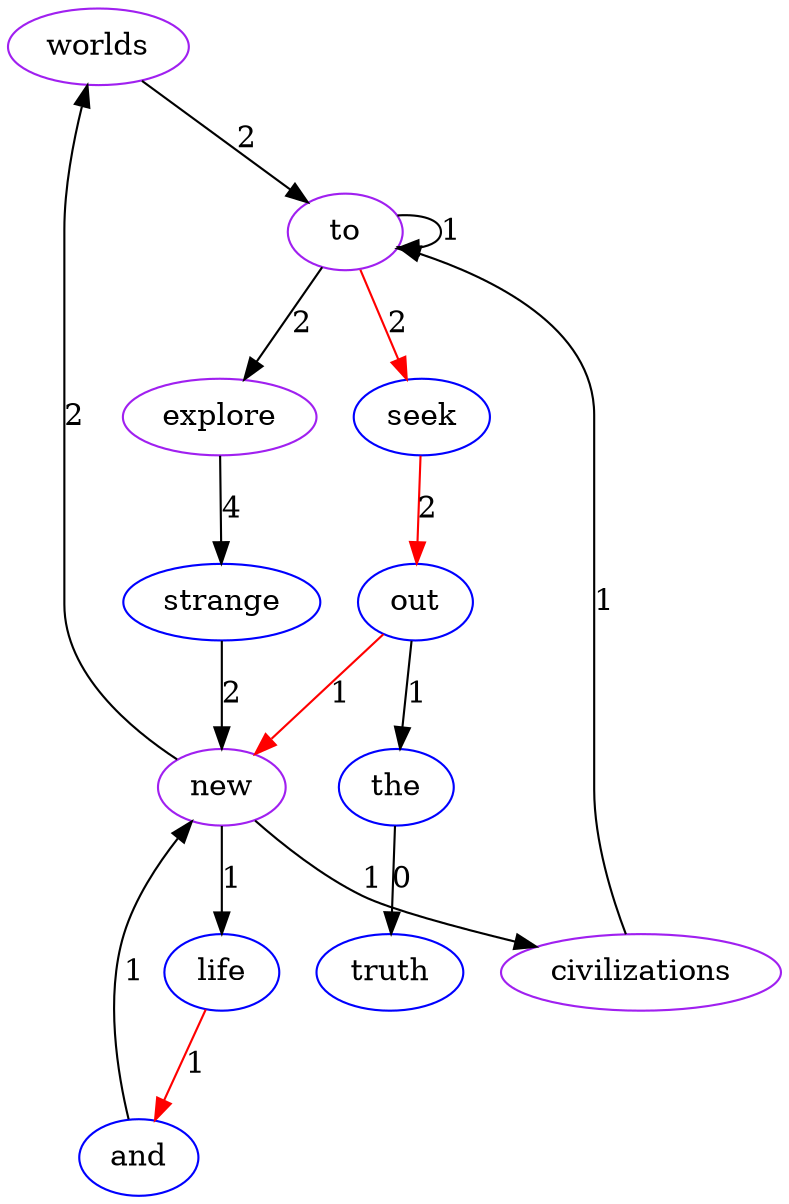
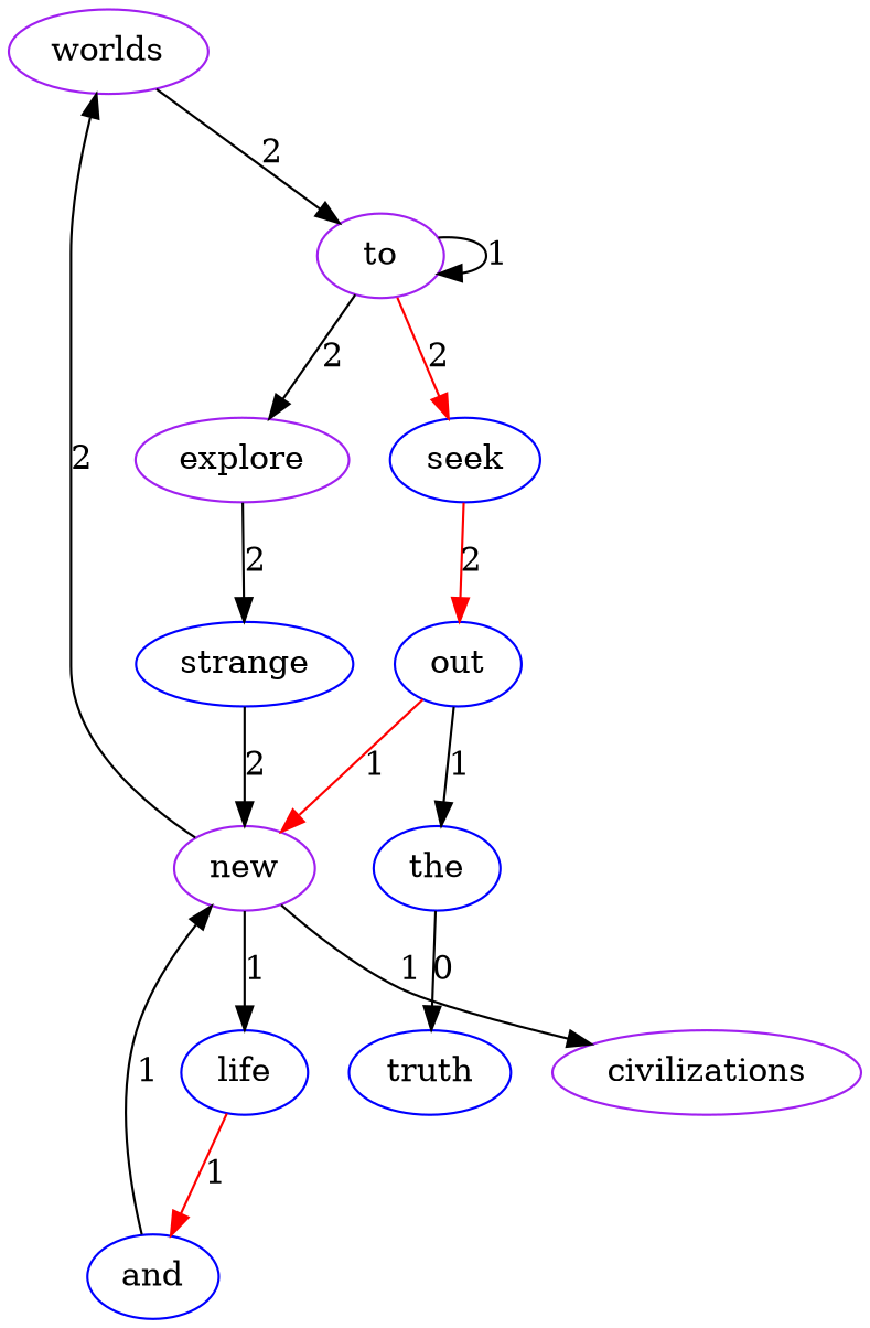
  digraph {
    node [color=blue]
    worlds [color=purple]
    to [color=purple]
    seek
    explore [color=purple]
    out
    new [color=purple]
    the
    life
    and
    civilizations [color=purple]
    truth
    strange
    worlds -> to [label=2]
    to -> to [label=1]
    to -> seek [color=red label=2]
    to -> explore [label=2]
    seek -> out [color=red label=2]
-   explore -> strange [label=4]
+   explore -> strange [label=2]
    out -> new [color=red label=1]
    out -> the [label=1]
    new -> worlds [label=2]
    new -> life [label=1]
    new -> civilizations [label=1]
    the -> truth [label=0]
    life -> and [color=red label=1]
    and -> new [label=1]
-   civilizations -> to [label=1]
    strange -> new [label=2]
  }
